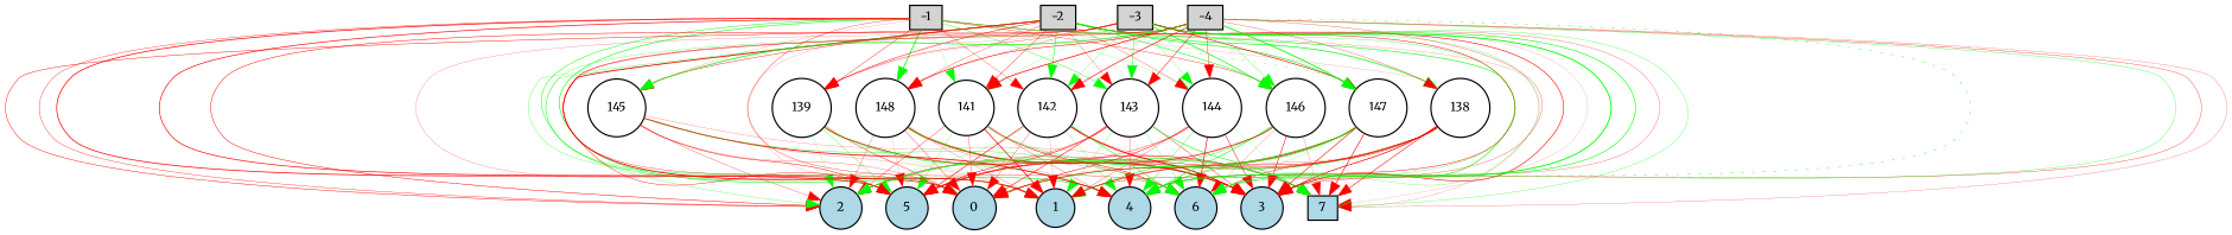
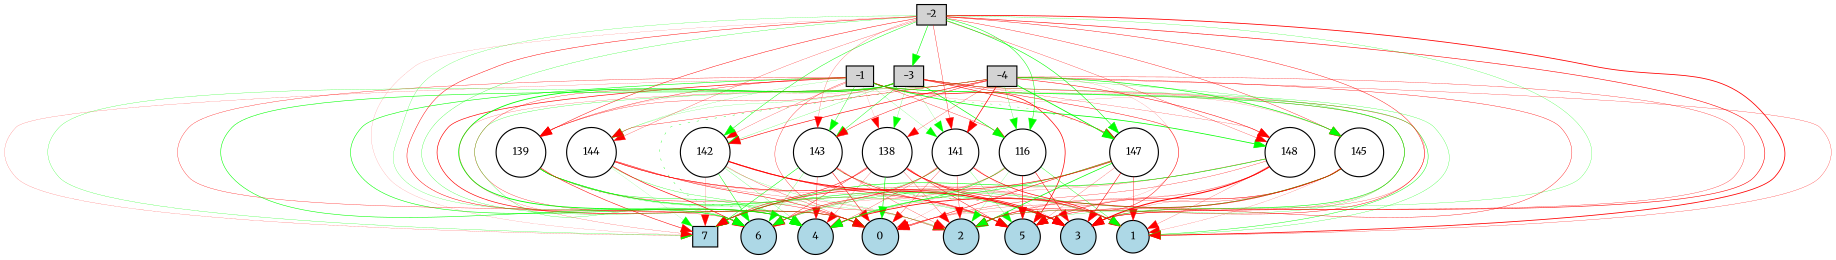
  digraph {
    fontname=Merriweather
    node [fillcolor=white fontname=Merriweather fontsize=9 shape=circle style=filled]
    edge [color=red fontname=Merriweather style=solid]
    -1 [fillcolor=lightgray height=0.2 shape=box width=0.2]
    0 [fillcolor=lightblue height=0.2 width=0.2]
    1 [fillcolor=lightblue height=0.2 width=0.2]
    2 [fillcolor=lightblue height=0.2 width=0.2]
    3 [fillcolor=lightblue height=0.2 width=0.2]
    4 [fillcolor=lightblue height=0.2 width=0.2]
    5 [fillcolor=lightblue height=0.2 width=0.2]
    6 [fillcolor=lightblue height=0.2 width=0.2]
    7 [fillcolor=lightblue height=0.2 shape=box width=0.2]
    138 [height=0.2 width=0.2]
    139 [height=0.2 width=0.2]
    n12 [height=0.2 label=148 width=0.2]
    141 [height=0.2 width=0.2]
    142 [height=0.2 width=0.2]
    143 [height=0.2 width=0.2]
    144 [height=0.2 width=0.2]
    145 [height=0.2 width=0.2]
-   146 [height=0.2 width=0.2]
+   146 [height=0.2 width=0.2 label=116]
    147 [height=0.2 width=0.2]
    -2 [fillcolor=lightgray height=0.2 shape=box width=0.2]
    -3 [fillcolor=lightgray height=0.2 shape=box width=0.2]
    -4 [fillcolor=lightgray height=0.2 shape=box width=0.2]
    -1 -> 0 [penwidth=0.5606850628269744]
    -1 -> 1 [color=green penwidth=0.3885533916711881]
    -1 -> 2 [penwidth=0.2853735951078913]
    -1 -> 3 [color=green penwidth=0.483453248166123]
    -1 -> 4 [color=green penwidth=0.4848950328976587]
    -1 -> 5 [penwidth=0.608547212612048]
    -1 -> 6 [penwidth=0.28299183602995726]
    -1 -> 7 [penwidth=0.14138038625212318]
    -1 -> 138 [penwidth=0.10113672294992371]
    -1 -> 139 [penwidth=0.303996027603918]
    -1 -> n12 [color=green penwidth=0.6603930962767911]
    -1 -> 141 [color=green penwidth=0.14639385025585627]
    -1 -> 142 [penwidth=0.20676782666619664]
    -1 -> 143 [color=green penwidth=0.31344792875521377]
    -1 -> 144 [color=green penwidth=0.1375616990441238]
    -1 -> 145 [penwidth=0.11779588660647847]
    -1 -> 146 [penwidth=0.28938800879948545]
    -1 -> 147 [color=green penwidth=0.2351530988228083 style=dotted]
    138 -> 0 [color=green penwidth=0.5223765634097651]
    138 -> 1 [penwidth=0.40448515217558145]
    138 -> 2 [penwidth=0.23255321277354785]
    138 -> 3 [penwidth=0.6117173611038581]
    138 -> 4 [penwidth=0.19123808796102895]
    138 -> 5 [penwidth=0.3865855918270662]
    138 -> 6 [penwidth=0.3514998394163704]
    138 -> 7 [penwidth=0.4495932296859715]
    139 -> 0 [penwidth=0.3213667803107081]
    139 -> 1 [color=green penwidth=0.11359951238920607]
    139 -> 2 [color=green penwidth=0.14220354995943202]
    139 -> 3 [color=green penwidth=0.444821654593888]
    139 -> 4 [color=green penwidth=0.3479534169195427]
    139 -> 5 [color=green penwidth=0.24542377258213507]
    139 -> 6 [penwidth=0.12497798952135256 style=dotted]
    139 -> 7 [penwidth=0.4644424786661059]
    n12 -> 0 [penwidth=0.2572430127928224]
    n12 -> 1 [penwidth=0.18423984407315752]
    n12 -> 2 [penwidth=0.20947982596544712]
    n12 -> 3 [penwidth=0.9190466074217861]
    n12 -> 4 [penwidth=0.14655321978480773]
    n12 -> 5 [penwidth=0.1154133853825469]
    n12 -> 6 [penwidth=0.18285038571390316]
    n12 -> 7 [color=green penwidth=0.5023061365239272]
    141 -> 0 [penwidth=0.23924752911378105]
    141 -> 1 [penwidth=0.5828042073970734]
    141 -> 2 [penwidth=0.27717618690970214]
-   141 -> 3 [color=green penwidth=0.12977466300884938]
+   141 -> 3 [penwidth=0.12977466300884938]
    141 -> 4 [penwidth=0.23390422013598708]
    141 -> 5 [color=green penwidth=0.20060392531901045]
    141 -> 6 [penwidth=0.45060302810336617]
    141 -> 7 [color=green penwidth=0.24562430275574618]
    142 -> 0 [penwidth=0.23345807435577198]
    142 -> 1 [penwidth=0.14569240383529908]
    142 -> 2 [color=green penwidth=0.15198910603956872]
    142 -> 3 [penwidth=0.8376096829168138]
    142 -> 4 [color=green penwidth=0.1922472910650498]
    142 -> 5 [penwidth=0.49082538136213194]
    142 -> 6 [color=green penwidth=0.42940772178711173]
    142 -> 7 [penwidth=0.15436200245968834]
    143 -> 0 [penwidth=0.44061815267109294]
    143 -> 1 [color=green penwidth=0.20139803235287568]
    143 -> 2 [penwidth=0.22613356236808488]
-   143 -> 3 [penwidth=0.29549011734621666]
+   143 -> 3 [penwidth=0.29549011734621666 style=dotted]
    143 -> 4 [penwidth=0.2780980468424836]
    143 -> 5 [penwidth=0.46086692854082945]
    143 -> 6 [color=green penwidth=0.19067116139032958]
    143 -> 7 [color=green penwidth=0.4454170542410463]
    144 -> 0 [penwidth=0.419852568449544]
    144 -> 1 [penwidth=0.2207864232101146]
    144 -> 2 [penwidth=0.18259527433584688]
    144 -> 3 [penwidth=0.39652700069457514]
    144 -> 4 [color=green penwidth=0.26218187802474346]
    144 -> 5 [penwidth=0.1439771783067962]
    144 -> 6 [penwidth=0.5603455290057521]
    144 -> 7 [color=green penwidth=0.10013670269448179]
    145 -> 0 [penwidth=0.19278023583080633]
    145 -> 1 [penwidth=0.14031913745658137]
    145 -> 2 [penwidth=0.2329116457645309]
    145 -> 3 [penwidth=0.15273579374731477]
    145 -> 4 [penwidth=0.7044159142813673]
    145 -> 5 [penwidth=0.3978794900337005]
    145 -> 6 [color=green penwidth=0.2851105815339281]
    146 -> 0 [penwidth=0.10634379806419228]
    146 -> 1 [color=green penwidth=0.32714068044348077]
    146 -> 2 [color=green penwidth=0.13925833160510906]
    146 -> 3 [penwidth=0.4614348726606674]
    146 -> 4 [color=green penwidth=0.45874758272419625]
    146 -> 5 [penwidth=0.5590972276349483]
    146 -> 6 [penwidth=0.14365817821805704]
    146 -> 7 [penwidth=0.15407767392769683]
    147 -> 0 [penwidth=0.45841886690277067]
    147 -> 1 [penwidth=0.34683492122692283]
    147 -> 2 [color=green penwidth=0.6110153662877938]
    147 -> 3 [penwidth=0.47944327138155907]
    147 -> 4 [color=green penwidth=0.4319542719718682]
    147 -> 5 [penwidth=0.19002242439994843]
    147 -> 6 [color=green penwidth=0.13525560435888467]
    147 -> 7 [penwidth=0.5101078093360865]
    -2 -> 0 [color=green penwidth=0.24451429648257414]
    -2 -> 1 [penwidth=0.7039670184195461]
    -2 -> 2 [penwidth=0.37134657288538]
    -2 -> 3 [penwidth=0.49319282999849845]
    -2 -> 4 [penwidth=0.4095518939166338]
    -2 -> 5 [color=green penwidth=0.21619770600405067]
    -2 -> 6 [color=green penwidth=0.19585537802174785]
    -2 -> 7 [penwidth=0.10034244619963142]
-   -2 -> 138 [color=green penwidth=0.48641682156333343]
+   -2 -> -3 [color=green penwidth=0.48641682156333343]
    -2 -> 139 [penwidth=0.41035780583330916]
    -2 -> n12 [penwidth=0.24867774904633072]
    -2 -> 141 [penwidth=0.31015774686625464]
    -2 -> 142 [color=green penwidth=0.40061394830050556]
    -2 -> 143 [penwidth=0.18120029920338793]
    -2 -> 144 [penwidth=0.22167650111590612]
    -2 -> 145 [penwidth=0.32642017504259196]
    -2 -> 146 [color=green penwidth=0.420991563973906]
    -2 -> 147 [color=green penwidth=0.5048728198064317]
    -3 -> 0 [penwidth=0.2770143516625655]
    -3 -> 1 [color=green penwidth=0.2360823642856928]
    -3 -> 2 [penwidth=0.39725512167540944]
    -3 -> 3 [penwidth=0.20801755855000717]
    -3 -> 4 [color=green penwidth=0.7448020568947095]
    -3 -> 5 [penwidth=0.15764518235803038]
    -3 -> 6 [color=green penwidth=0.4769137727695527]
    -3 -> 7 [color=green penwidth=0.2244928745785521]
    -3 -> 138 [color=green penwidth=0.17595148394293475]
    -3 -> 139 [penwidth=0.26529336322562813]
    -3 -> n12 [penwidth=0.1902651917731707]
    -3 -> 141 [color=green penwidth=0.12999156077027876]
    -3 -> 142 [color=green penwidth=0.18107562671238037]
    -3 -> 143 [color=green penwidth=0.36034680983561707]
    -3 -> 144 [color=green penwidth=0.14407252240739632]
    -3 -> 145 [penwidth=0.10891713916161812]
    -3 -> 146 [color=green penwidth=0.5614260850160966]
    -3 -> 147 [penwidth=0.493301605660459]
    -4 -> 0 [penwidth=0.11537572081724577]
    -4 -> 1 [penwidth=0.22551771645688995]
    -4 -> 2 [color=green penwidth=0.20985214140817388]
    -4 -> 3 [penwidth=0.26288302606683744]
    -4 -> 4 [color=green penwidth=0.31797927147335747 style=dotted]
    -4 -> 5 [penwidth=0.3295500795440367]
    -4 -> 6 [color=green penwidth=0.24143306537036938]
    -4 -> 7 [penwidth=0.165726933258538]
    -4 -> 138 [penwidth=0.22362874239930403]
    -4 -> 139 [penwidth=0.10129623160864025]
    -4 -> n12 [penwidth=0.4354187398380339]
    -4 -> 141 [penwidth=0.6017024898591284]
    -4 -> 142 [penwidth=0.5185571483950997]
    -4 -> 143 [penwidth=0.3905451955783389]
    -4 -> 144 [penwidth=0.3119722756484872]
    -4 -> 145 [color=green penwidth=0.554468234960823]
    -4 -> 146 [color=green penwidth=0.21899612498507837]
    -4 -> 147 [color=green penwidth=0.7067380214443724]
  }
